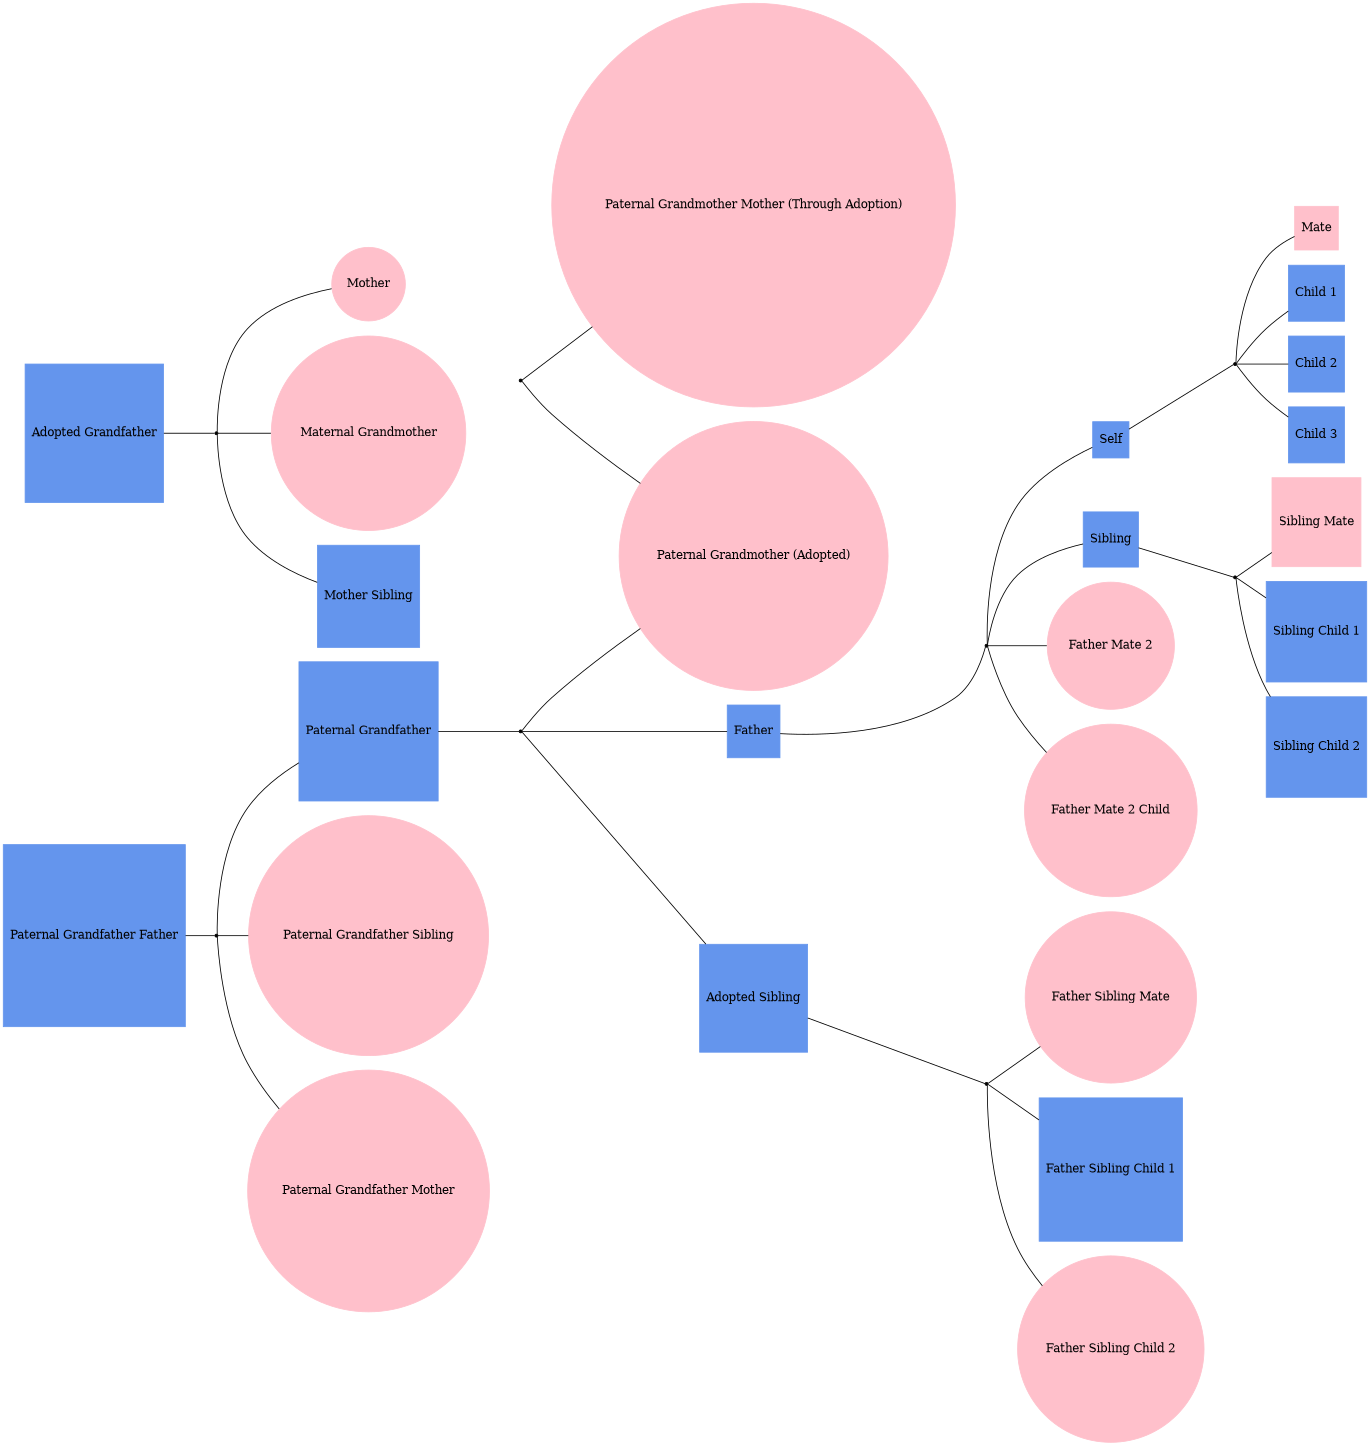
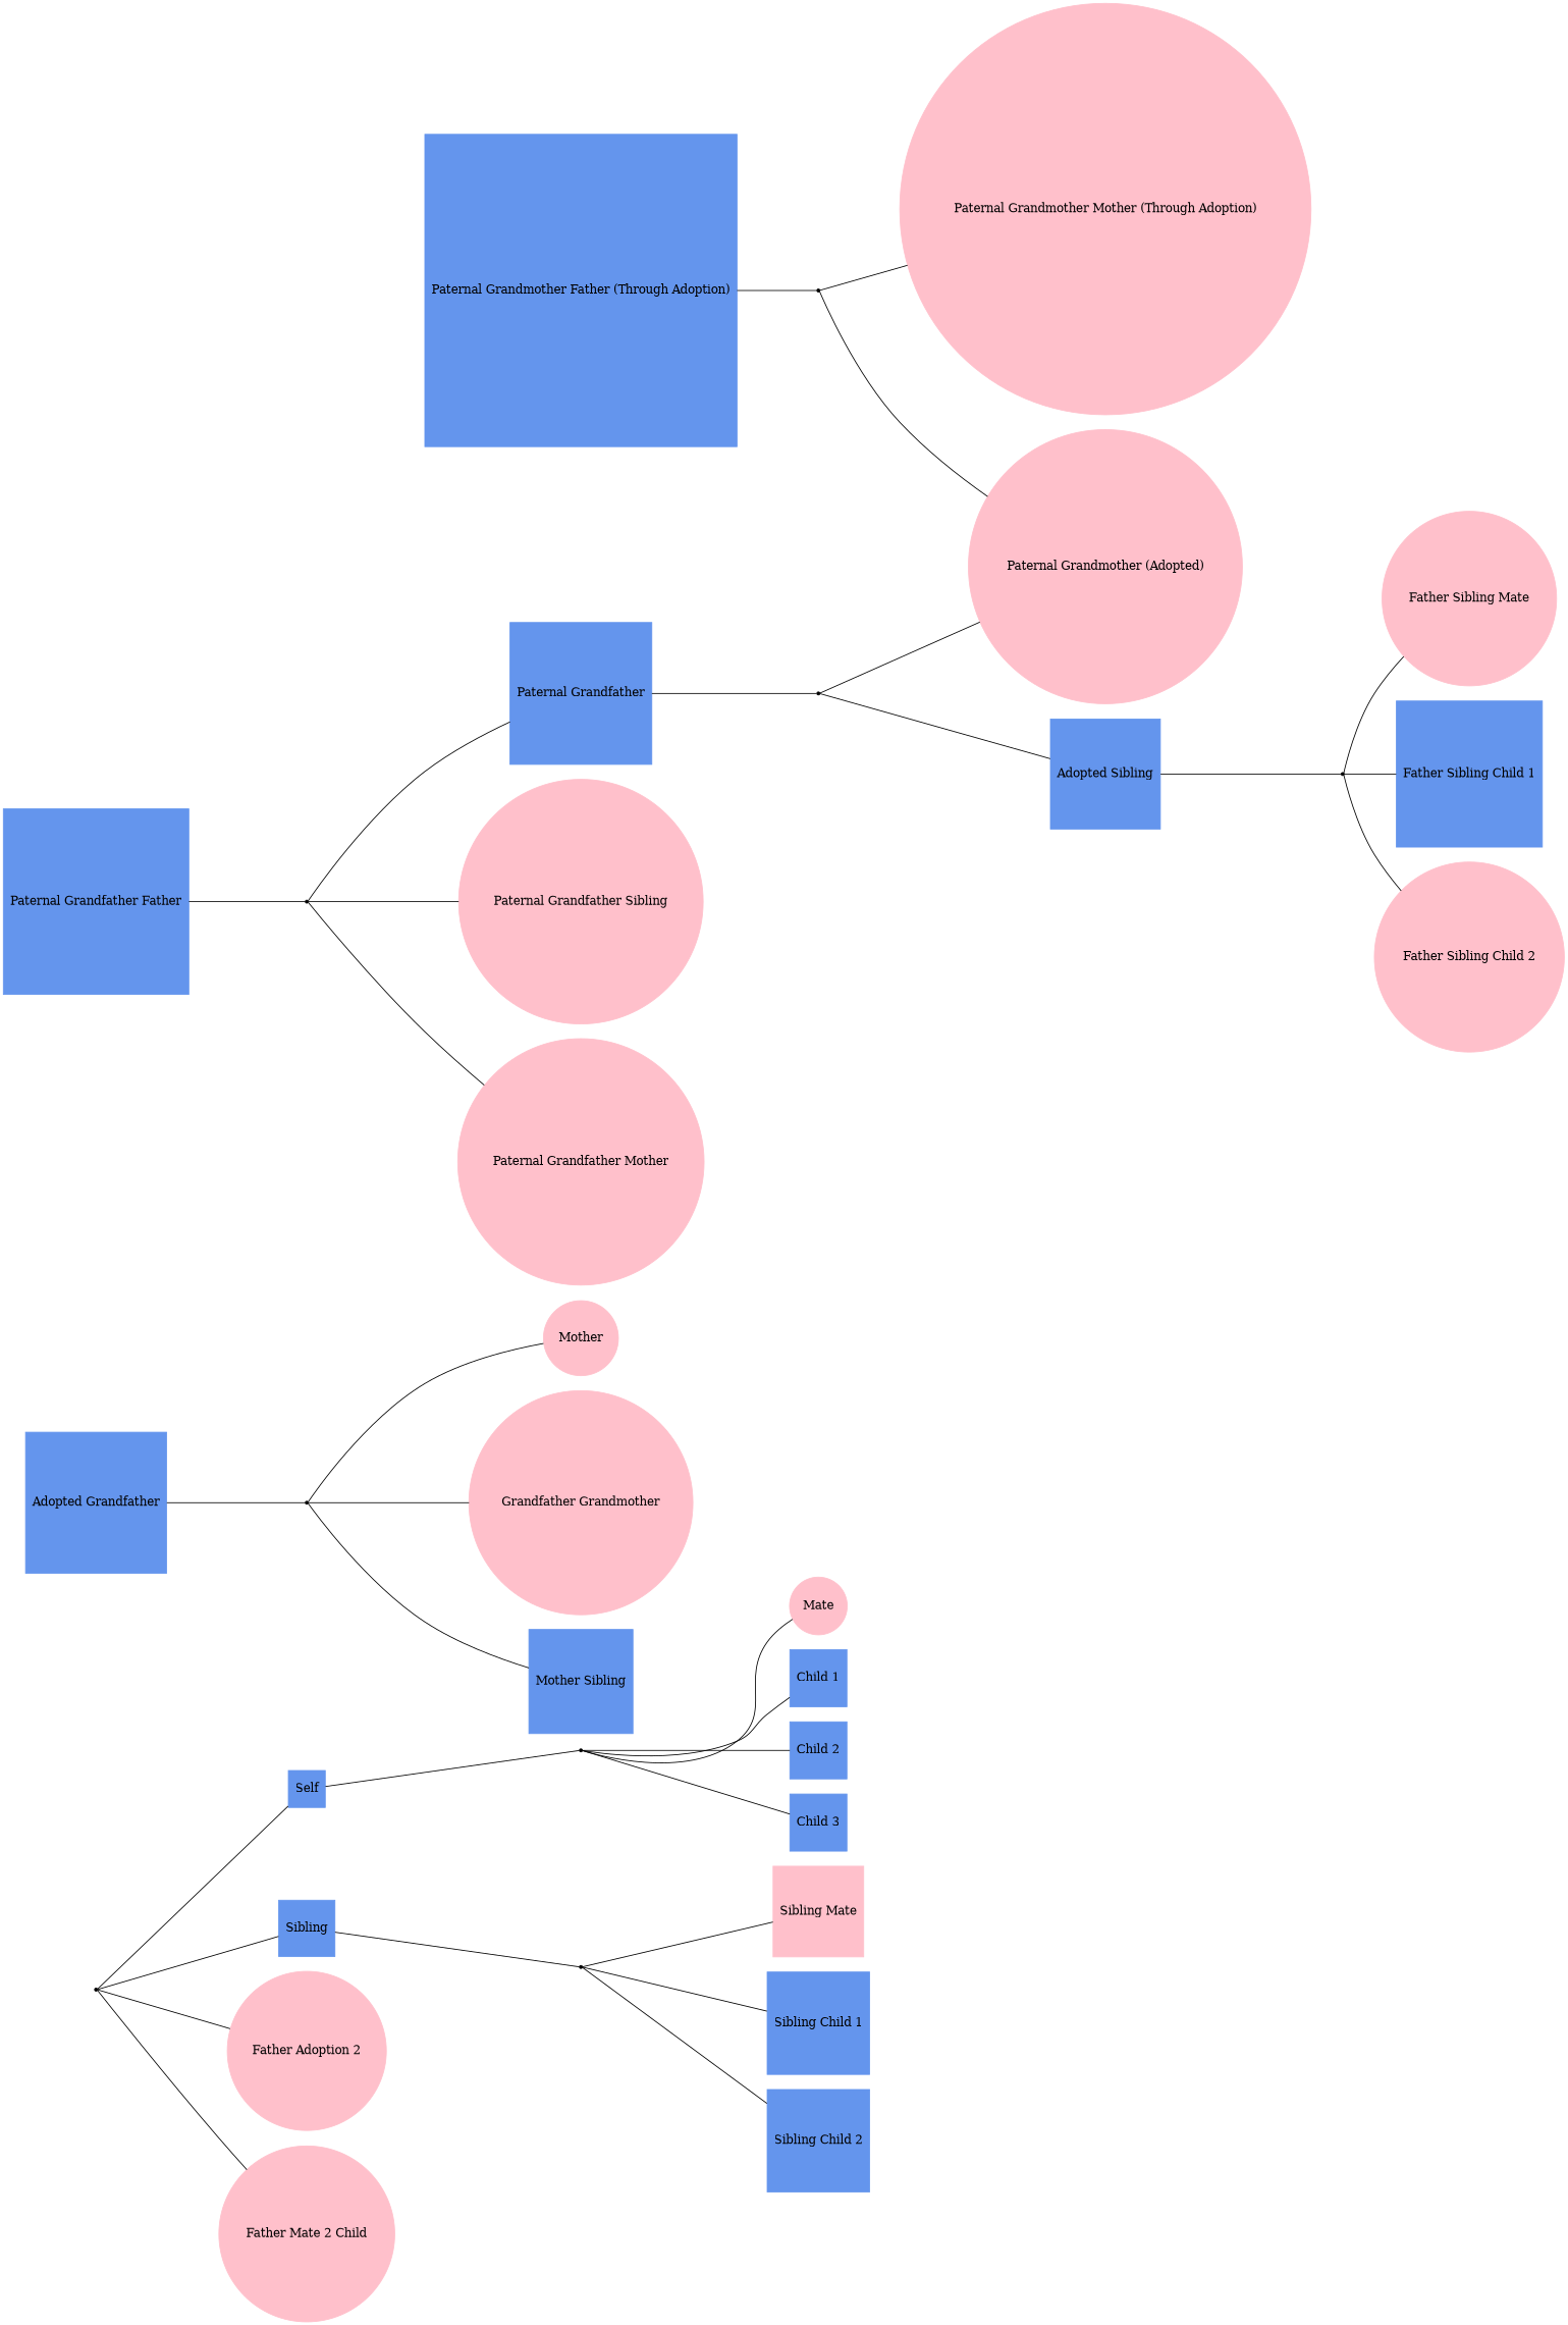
  graph {
    rankdir=LR
    node [shape=box color=cornflowerblue regular=1 style=filled]
    "self+mate" [shape=point color="" regular="" style=""]
    Self
-   Mate [color=pink]
+   Mate [color=pink shape=oval]
    "Child 1"
    "Child 2"
    "Child 3"
    "sibling+siblingmate" [shape=point color="" regular="" style=""]
    Sibling
    "Sibling Mate" [color=pink]
    "Sibling Child 1"
    "Sibling Child 2"
    Mother [color=pink shape=oval]
-   "Maternal Grandmother" [color=pink shape=oval]
+   "Maternal Grandmother" [color=pink shape=oval label="Grandfather Grandmother"]
    n14 [label="Adopted Grandfather"]
    "maternalgrandfather+maternalgrandmother" [shape=point color="" regular="" style=""]
    "Mother Sibling"
    "father+fathermate2" [shape=point color="" regular="" style=""]
-   Father
-   "Father Mate 2" [color=pink shape=oval]
+   "Father Mate 2" [color=pink shape=oval label="Father Adoption 2"]
    "Father Mate 2 Child" [color=pink shape=oval]
    n21 [label="Adopted Sibling"]
    "fathersibling+fathersiblingmate" [shape=point color="" regular="" style=""]
    "Father Sibling Mate" [color=pink shape=oval]
    "Father Sibling Child 1"
    "Father Sibling Child 2" [color=pink shape=oval]
    "Paternal Grandmother (Adopted)" [color=pink shape=oval]
    "Paternal Grandmother Mother (Through Adoption)" [color=pink shape=oval]
    "paternalgrandmotherfather(throughadoption)+paternalgrandmothermother(throughadoption)" [shape=point color="" regular="" style=""]
+   "Paternal Grandmother Father (Through Adoption)"
    "paternalgrandfather+paternalgrandmother(adopted)" [shape=point color="" regular="" style=""]
    "Paternal Grandfather"
    "Paternal Grandfather Sibling" [color=pink shape=oval]
    "Paternal Grandfather Mother" [color=pink shape=oval]
    "paternalgrandfatherfather+paternalgrandfathermother" [shape=point color="" regular="" style=""]
    "Paternal Grandfather Father"
    "self+mate" -- Mate
    "self+mate" -- "Child 1"
    "self+mate" -- "Child 2"
    "self+mate" -- "Child 3"
    Self -- "self+mate"
    "sibling+siblingmate" -- "Sibling Mate"
    "sibling+siblingmate" -- "Sibling Child 1"
    "sibling+siblingmate" -- "Sibling Child 2"
    Sibling -- "sibling+siblingmate"
    n14 -- "maternalgrandfather+maternalgrandmother"
    "maternalgrandfather+maternalgrandmother" -- Mother
    "maternalgrandfather+maternalgrandmother" -- "Maternal Grandmother"
    "maternalgrandfather+maternalgrandmother" -- "Mother Sibling"
    "father+fathermate2" -- Self
    "father+fathermate2" -- Sibling
    "father+fathermate2" -- "Father Mate 2"
    "father+fathermate2" -- "Father Mate 2 Child"
-   Father -- "father+fathermate2"
    n21 -- "fathersibling+fathersiblingmate"
    "fathersibling+fathersiblingmate" -- "Father Sibling Mate"
    "fathersibling+fathersiblingmate" -- "Father Sibling Child 1"
    "fathersibling+fathersiblingmate" -- "Father Sibling Child 2"
    "paternalgrandmotherfather(throughadoption)+paternalgrandmothermother(throughadoption)" -- "Paternal Grandmother (Adopted)"
    "paternalgrandmotherfather(throughadoption)+paternalgrandmothermother(throughadoption)" -- "Paternal Grandmother Mother (Through Adoption)"
-   "paternalgrandfather+paternalgrandmother(adopted)" -- Father
+   "Paternal Grandmother Father (Through Adoption)" -- "paternalgrandmotherfather(throughadoption)+paternalgrandmothermother(throughadoption)"
    "paternalgrandfather+paternalgrandmother(adopted)" -- n21
    "paternalgrandfather+paternalgrandmother(adopted)" -- "Paternal Grandmother (Adopted)"
    "Paternal Grandfather" -- "paternalgrandfather+paternalgrandmother(adopted)"
    "paternalgrandfatherfather+paternalgrandfathermother" -- "Paternal Grandfather"
    "paternalgrandfatherfather+paternalgrandfathermother" -- "Paternal Grandfather Sibling"
    "paternalgrandfatherfather+paternalgrandfathermother" -- "Paternal Grandfather Mother"
    "Paternal Grandfather Father" -- "paternalgrandfatherfather+paternalgrandfathermother"
  }
